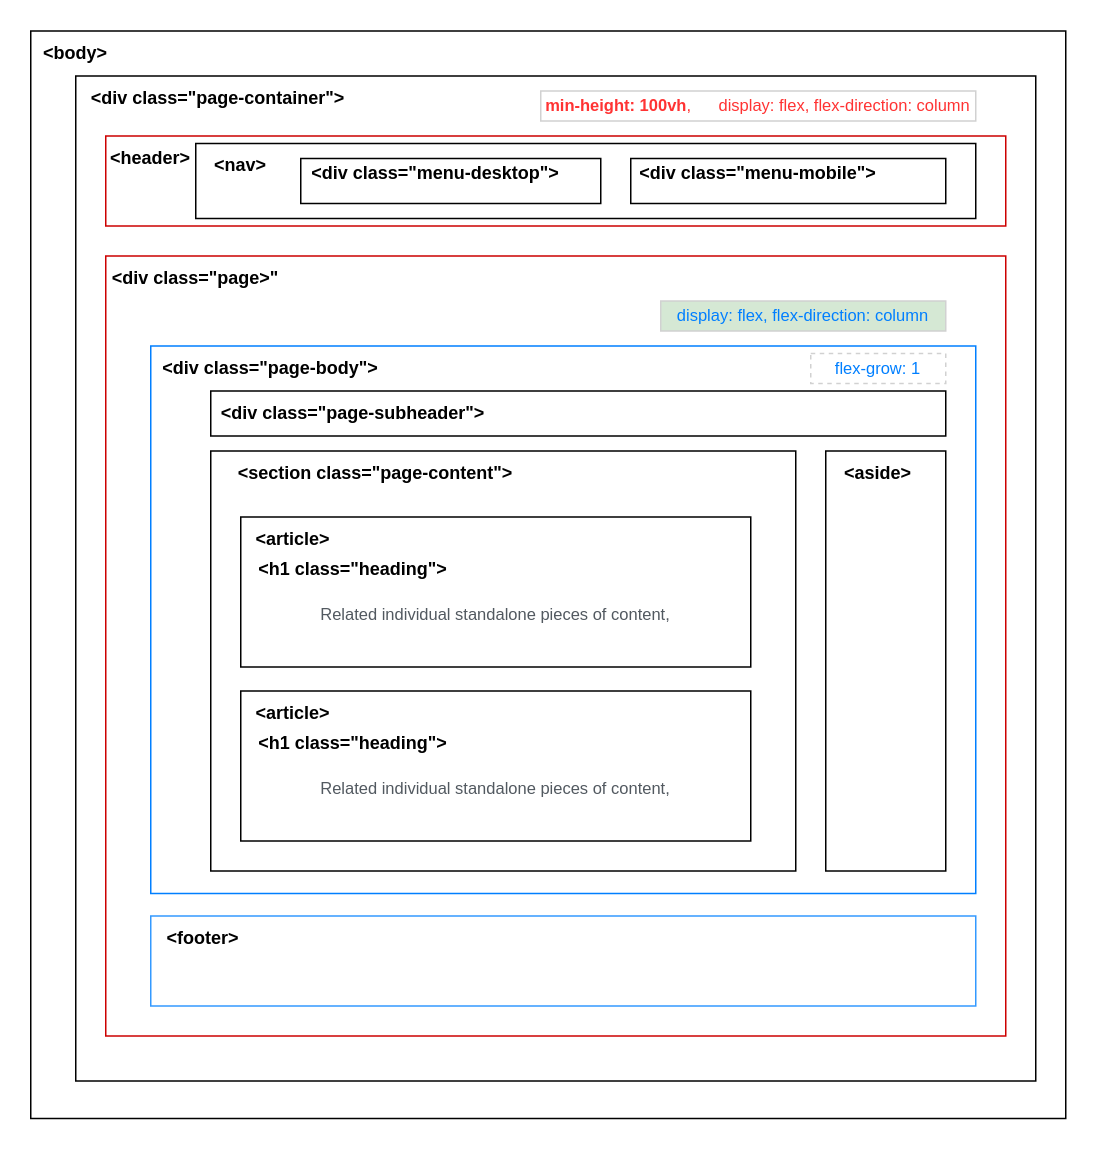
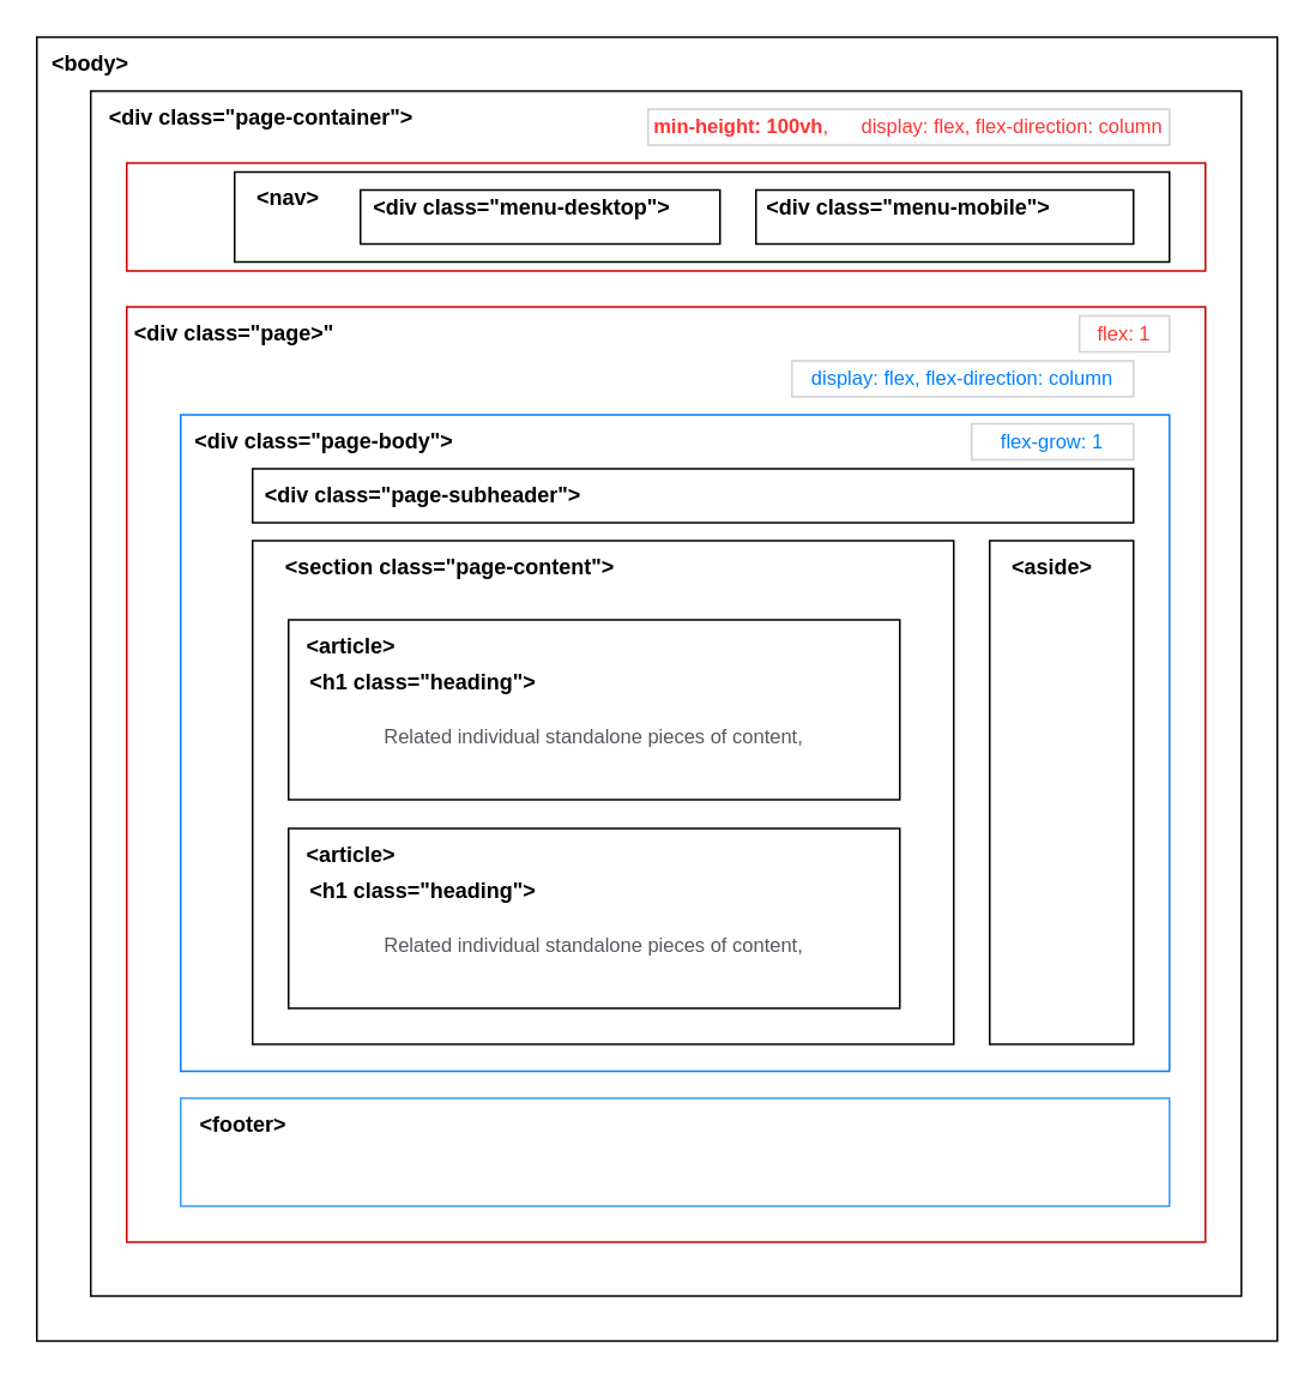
  <mxCell id="0" />
  <mxCell id="1" parent="0" />
  <mxCell id="2" value="" style="rounded=0;whiteSpace=wrap;html=1;fontSize=11;" vertex="1" parent="1"><mxGeometry x="20" y="20" width="690" height="725" as="geometry" /></mxCell>
  <mxCell id="3" value="" style="rounded=0;whiteSpace=wrap;html=1;" vertex="1" parent="1"><mxGeometry x="50" y="50" width="640" height="670" as="geometry" /></mxCell>
  <mxCell id="4" value="" style="rounded=0;whiteSpace=wrap;html=1;strokeColor=#CC0000;" vertex="1" parent="1"><mxGeometry x="70" y="90" width="600" height="60" as="geometry" /></mxCell>
- <mxCell id="5" value="&lt;b&gt;&amp;lt;header&amp;gt;&lt;/b&gt;" style="text;html=1;strokeColor=none;fillColor=none;align=center;verticalAlign=middle;whiteSpace=wrap;rounded=0;" vertex="1" parent="1"><mxGeometry x="70" y="90" width="60" height="30" as="geometry" /></mxCell>
  <mxCell id="6" value="" style="rounded=0;whiteSpace=wrap;html=1;" vertex="1" parent="1"><mxGeometry x="130" y="95" width="520" height="50" as="geometry" /></mxCell>
  <mxCell id="7" value="&lt;b&gt;&amp;lt;nav&amp;gt;&lt;/b&gt;" style="text;html=1;strokeColor=none;fillColor=none;align=center;verticalAlign=middle;whiteSpace=wrap;rounded=0;" vertex="1" parent="1"><mxGeometry x="130" y="95" width="60" height="30" as="geometry" /></mxCell>
  <mxCell id="8" value="" style="rounded=0;whiteSpace=wrap;html=1;" vertex="1" parent="1"><mxGeometry x="200" y="105" width="200" height="30" as="geometry" /></mxCell>
  <mxCell id="9" value="&lt;b&gt;&amp;lt;div class=&quot;menu-desktop&quot;&amp;gt;&lt;/b&gt;" style="text;html=1;strokeColor=none;fillColor=none;align=center;verticalAlign=middle;whiteSpace=wrap;rounded=0;" vertex="1" parent="1"><mxGeometry x="190" y="100" width="200" height="30" as="geometry" /></mxCell>
  <mxCell id="10" value="" style="rounded=0;whiteSpace=wrap;html=1;" vertex="1" parent="1"><mxGeometry x="420" y="105" width="210" height="30" as="geometry" /></mxCell>
  <mxCell id="11" value="&lt;b&gt;&amp;lt;div class=&quot;menu-mobile&quot;&amp;gt;&lt;/b&gt;" style="text;html=1;strokeColor=none;fillColor=none;align=center;verticalAlign=middle;whiteSpace=wrap;rounded=0;" vertex="1" parent="1"><mxGeometry x="410" y="100" width="190" height="30" as="geometry" /></mxCell>
  <mxCell id="12" value="" style="rounded=0;whiteSpace=wrap;html=1;strokeColor=#CC0000;" vertex="1" parent="1"><mxGeometry x="70" y="170" width="600" height="520" as="geometry" /></mxCell>
  <mxCell id="13" value="&lt;b&gt;&amp;lt;div class=&quot;page&amp;gt;&quot;&lt;/b&gt;" style="text;html=1;strokeColor=none;fillColor=none;align=center;verticalAlign=middle;whiteSpace=wrap;rounded=0;" vertex="1" parent="1"><mxGeometry x="70" y="170" width="120" height="30" as="geometry" /></mxCell>
  <mxCell id="14" value="" style="rounded=0;whiteSpace=wrap;html=1;strokeColor=#007FFF;" vertex="1" parent="1"><mxGeometry x="100" y="230" width="550" height="365" as="geometry" /></mxCell>
  <mxCell id="15" value="" style="rounded=0;whiteSpace=wrap;html=1;strokeColor=#3399FF;" vertex="1" parent="1"><mxGeometry x="100" y="610" width="550" height="60" as="geometry" /></mxCell>
  <mxCell id="16" value="&lt;b&gt;&amp;lt;footer&amp;gt;&lt;/b&gt;" style="text;html=1;strokeColor=none;fillColor=none;align=center;verticalAlign=middle;whiteSpace=wrap;rounded=0;" vertex="1" parent="1"><mxGeometry x="100" y="610" width="70" height="30" as="geometry" /></mxCell>
  <mxCell id="17" value="&lt;b&gt;&amp;lt;div class=&quot;page-body&quot;&amp;gt;&lt;/b&gt;" style="text;html=1;strokeColor=none;fillColor=none;align=center;verticalAlign=middle;whiteSpace=wrap;rounded=0;" vertex="1" parent="1"><mxGeometry x="100" y="230" width="160" height="30" as="geometry" /></mxCell>
  <mxCell id="18" value="" style="rounded=0;whiteSpace=wrap;html=1;" vertex="1" parent="1"><mxGeometry x="140" y="300" width="390" height="280" as="geometry" /></mxCell>
  <mxCell id="19" value="&lt;b&gt;&amp;lt;section class=&quot;page-content&quot;&amp;gt;&lt;/b&gt;" style="text;html=1;strokeColor=none;fillColor=none;align=center;verticalAlign=middle;whiteSpace=wrap;rounded=0;" vertex="1" parent="1"><mxGeometry x="140" y="300" width="220" height="30" as="geometry" /></mxCell>
  <mxCell id="20" value="" style="rounded=0;whiteSpace=wrap;html=1;" vertex="1" parent="1"><mxGeometry x="550" y="300" width="80" height="280" as="geometry" /></mxCell>
  <mxCell id="21" value="&lt;b&gt;&amp;lt;aside&amp;gt;&lt;/b&gt;" style="text;html=1;strokeColor=none;fillColor=none;align=center;verticalAlign=middle;whiteSpace=wrap;rounded=0;" vertex="1" parent="1"><mxGeometry x="550" y="300" width="70" height="30" as="geometry" /></mxCell>
  <mxCell id="22" value="&lt;b&gt;&amp;lt;body&amp;gt;&lt;/b&gt;" style="text;html=1;strokeColor=none;fillColor=none;align=center;verticalAlign=middle;whiteSpace=wrap;rounded=0;" vertex="1" parent="1"><mxGeometry x="20" y="20" width="60" height="30" as="geometry" /></mxCell>
  <mxCell id="23" value="&lt;b&gt;&amp;lt;div class=&quot;page-container&quot;&amp;gt;&lt;/b&gt;" style="text;html=1;strokeColor=none;fillColor=none;align=center;verticalAlign=middle;whiteSpace=wrap;rounded=0;" vertex="1" parent="1"><mxGeometry x="30" y="50" width="230" height="30" as="geometry" /></mxCell>
  <mxCell id="24" value="&lt;font color=&quot;#ff3333&quot;&gt;&lt;b&gt;min-height: 100vh&lt;/b&gt;,&amp;nbsp; &amp;nbsp; &amp;nbsp; display: flex, flex-direction: column&lt;/font&gt;" style="rounded=0;whiteSpace=wrap;html=1;fontSize=11;strokeColor=#D1D1D1;" vertex="1" parent="1"><mxGeometry x="360" y="60" width="290" height="20" as="geometry" /></mxCell>
- <mxCell id="26" value="&lt;font color=&quot;#007fff&quot;&gt;display: flex, flex-direction: column&lt;/font&gt;" style="rounded=0;whiteSpace=wrap;html=1;fontSize=11;strokeColor=#D1D1D1;fillColor=#d5e8d4;" vertex="1" parent="1"><mxGeometry x="440" y="200" width="190" height="20" as="geometry" /></mxCell>
+ <mxCell id="25" value="&lt;font color=&quot;#ff3333&quot;&gt;flex: 1&lt;/font&gt;" style="rounded=0;whiteSpace=wrap;html=1;fontSize=11;strokeColor=#D1D1D1;" vertex="1" parent="1"><mxGeometry x="600" y="175" width="50" height="20" as="geometry" /></mxCell>
+ <mxCell id="26" value="&lt;font color=&quot;#007fff&quot;&gt;display: flex, flex-direction: column&lt;/font&gt;" style="rounded=0;whiteSpace=wrap;html=1;fontSize=11;strokeColor=#D1D1D1;" vertex="1" parent="1"><mxGeometry x="440" y="200" width="190" height="20" as="geometry" /></mxCell>
  <mxCell id="27" value="" style="group" vertex="1" connectable="0" parent="1"><mxGeometry x="155" y="460" width="345" height="100" as="geometry" /></mxCell>
  <mxCell id="28" value="" style="rounded=0;whiteSpace=wrap;html=1;" vertex="1" parent="27"><mxGeometry x="5" width="340" height="100" as="geometry" /></mxCell>
  <mxCell id="29" value="&lt;b&gt;&amp;lt;article&amp;gt;&lt;/b&gt;" style="text;html=1;strokeColor=none;fillColor=none;align=center;verticalAlign=middle;whiteSpace=wrap;rounded=0;" vertex="1" parent="27"><mxGeometry x="5" width="70" height="30" as="geometry" /></mxCell>
  <mxCell id="30" value="&lt;span style=&quot;color: rgb(82 , 89 , 96) ; text-align: left ; background-color: rgb(255 , 255 , 255)&quot;&gt;&lt;font style=&quot;font-size: 11px&quot;&gt;Related individual standalone pieces of content,&lt;/font&gt;&lt;/span&gt;" style="text;html=1;strokeColor=none;fillColor=none;align=center;verticalAlign=middle;whiteSpace=wrap;rounded=0;" vertex="1" parent="27"><mxGeometry x="50" y="50" width="250" height="30" as="geometry" /></mxCell>
  <mxCell id="31" value="&lt;b&gt;&amp;lt;h1 class=&quot;heading&quot;&amp;gt;&lt;/b&gt;" style="text;html=1;strokeColor=none;fillColor=none;align=center;verticalAlign=middle;whiteSpace=wrap;rounded=0;" vertex="1" parent="27"><mxGeometry y="20" width="160" height="30" as="geometry" /></mxCell>
  <mxCell id="32" value="" style="group" vertex="1" connectable="0" parent="1"><mxGeometry x="155" y="344" width="345" height="100" as="geometry" /></mxCell>
  <mxCell id="33" value="" style="rounded=0;whiteSpace=wrap;html=1;" vertex="1" parent="32"><mxGeometry x="5" width="340" height="100" as="geometry" /></mxCell>
  <mxCell id="34" value="&lt;b&gt;&amp;lt;article&amp;gt;&lt;/b&gt;" style="text;html=1;strokeColor=none;fillColor=none;align=center;verticalAlign=middle;whiteSpace=wrap;rounded=0;" vertex="1" parent="32"><mxGeometry x="5" width="70" height="30" as="geometry" /></mxCell>
  <mxCell id="35" value="&lt;span style=&quot;color: rgb(82 , 89 , 96) ; text-align: left ; background-color: rgb(255 , 255 , 255)&quot;&gt;&lt;font style=&quot;font-size: 11px&quot;&gt;Related individual standalone pieces of content,&lt;/font&gt;&lt;/span&gt;" style="text;html=1;strokeColor=none;fillColor=none;align=center;verticalAlign=middle;whiteSpace=wrap;rounded=0;" vertex="1" parent="32"><mxGeometry x="50" y="50" width="250" height="30" as="geometry" /></mxCell>
  <mxCell id="36" value="&lt;b&gt;&amp;lt;h1 class=&quot;heading&quot;&amp;gt;&lt;/b&gt;" style="text;html=1;strokeColor=none;fillColor=none;align=center;verticalAlign=middle;whiteSpace=wrap;rounded=0;" vertex="1" parent="32"><mxGeometry y="20" width="160" height="30" as="geometry" /></mxCell>
  <mxCell id="37" value="" style="group" vertex="1" connectable="0" parent="1"><mxGeometry x="140" y="260" width="490" height="30" as="geometry" /></mxCell>
  <mxCell id="38" value="" style="rounded=0;whiteSpace=wrap;html=1;fontSize=11;" vertex="1" parent="37"><mxGeometry width="490" height="30" as="geometry" /></mxCell>
  <mxCell id="39" value="&lt;b&gt;&amp;lt;div class=&quot;page-subheader&quot;&amp;gt;&lt;/b&gt;" style="text;html=1;strokeColor=none;fillColor=none;align=center;verticalAlign=middle;whiteSpace=wrap;rounded=0;" vertex="1" parent="37"><mxGeometry width="190" height="30" as="geometry" /></mxCell>
- <mxCell id="40" value="&lt;font color=&quot;#007fff&quot;&gt;flex-grow: 1&lt;/font&gt;" style="rounded=0;whiteSpace=wrap;html=1;fontSize=11;strokeColor=#D1D1D1;dashed=1;" vertex="1" parent="1"><mxGeometry x="540" y="235" width="90" height="20" as="geometry" /></mxCell>
+ <mxCell id="40" value="&lt;font color=&quot;#007fff&quot;&gt;flex-grow: 1&lt;/font&gt;" style="rounded=0;whiteSpace=wrap;html=1;fontSize=11;strokeColor=#D1D1D1;" vertex="1" parent="1"><mxGeometry x="540" y="235" width="90" height="20" as="geometry" /></mxCell>
